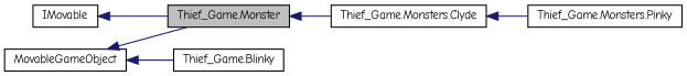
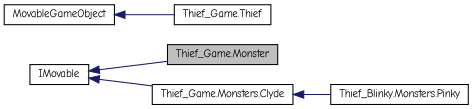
  digraph {
    fontname="Comic Neue"
    rankdir=LR
    node [color=black fillcolor=white fontname="Comic Neue" fontsize=10 shape=record style=filled]
    edge [color=midnightblue dir=back fontname="Comic Neue" fontsize=10 labelfontname=Helvetica labelfontsize=10 style=solid]
    n1 [fillcolor=grey75 fontcolor=black height=0.2 label="Thief_Game.Monster" width=0.4]
    n2 [height=0.2 label="Thief_Game.Monsters.Clyde" width=0.4]
-   n3 [height=0.2 label="Thief_Game.Blinky" width=0.4]
-   n4 [height=0.2 label="Thief_Game.Monsters.Pinky" width=0.4]
+   n3 [height=0.2 label="Thief_Game.Thief" width=0.4]
+   n4 [height=0.2 label="Thief_Blinky.Monsters.Pinky" width=0.4]
    n5 [height=0.2 label=MovableGameObject width=0.4]
    n6 [height=0.2 label=IMovable width=0.4]
-   n1 -> n2
+   n6 -> n2
    n2 -> n4
-   n5 -> n1
    n5 -> n3
    n6 -> n1
  }
